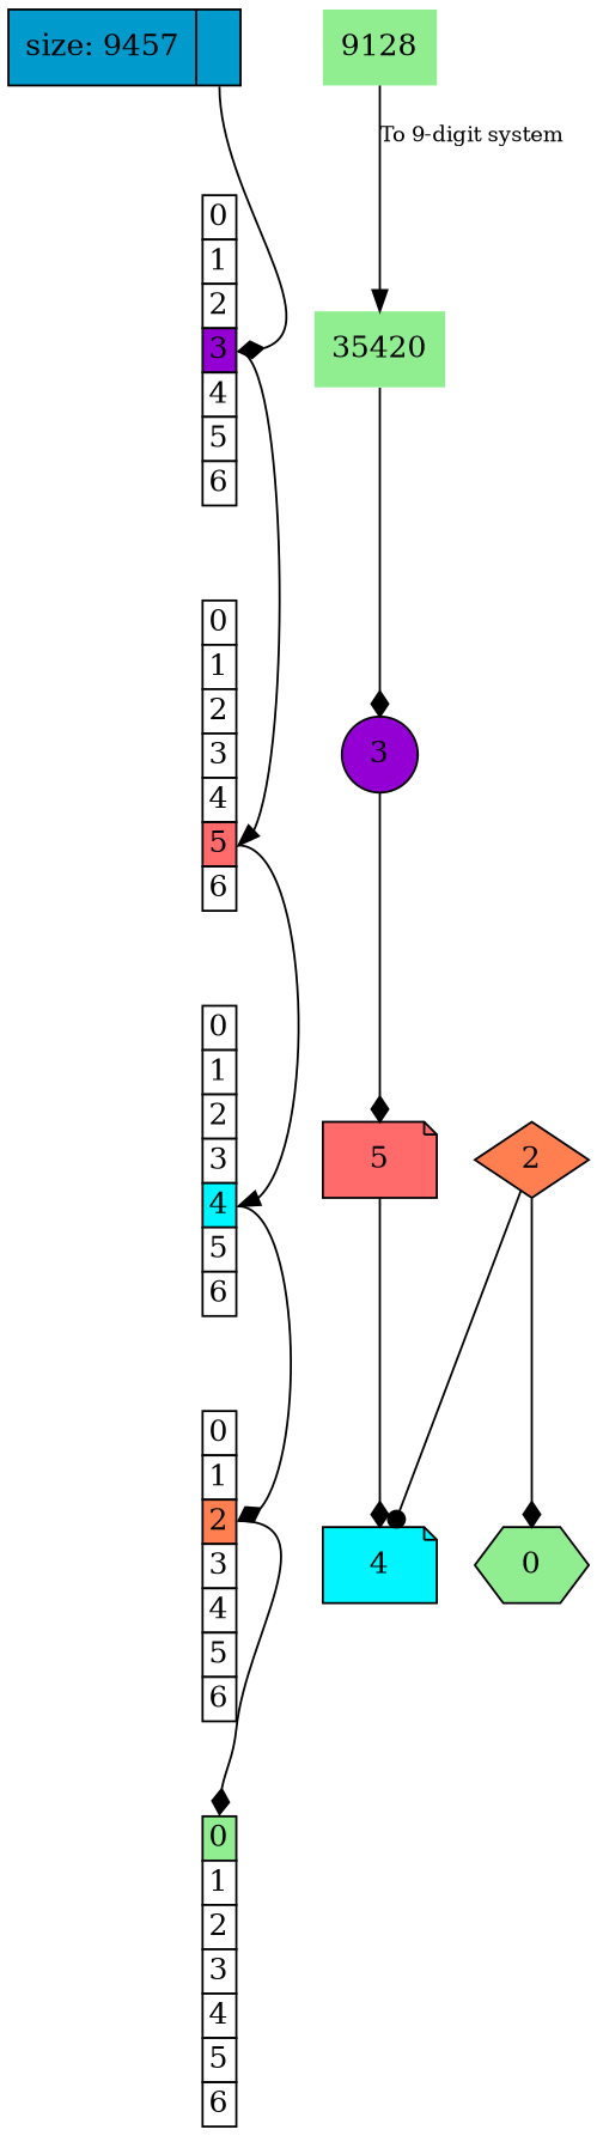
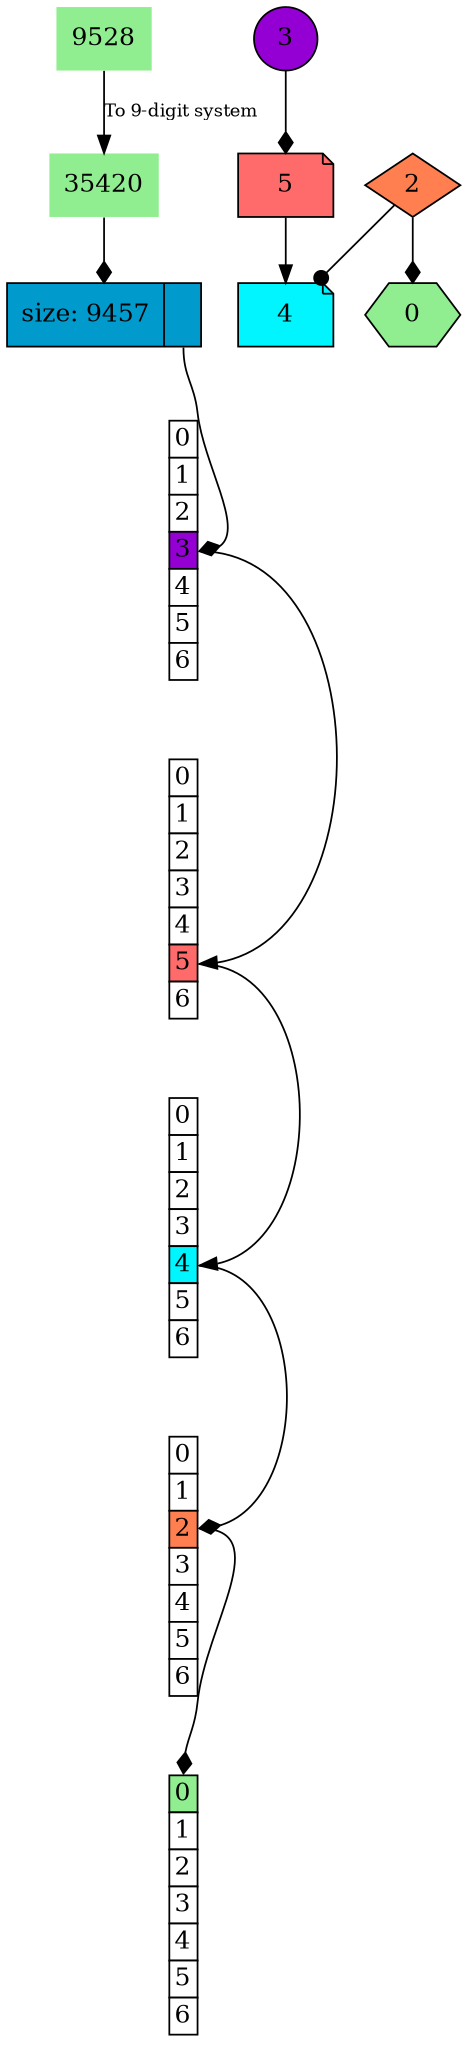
  digraph {
    rankdir=TB
    node [shape=none style=filled]
    edge [arrowhead=diamond fontsize=10]
    n1 [fillcolor=deepskyblue3 label="<f0> size: 9457 | <f1>" shape=record]
    n2 [label=<<table border="0" cellspacing="0">          <tr><td port="f10" border="1" bgcolor="white">0</td></tr>          <tr><td port="f11" border="1" bgcolor="white">1</td></tr>          <tr><td port="f12" border="1" bgcolor="white">2</td></tr>          <tr><td port="f13" border="1" bgcolor="darkviolet">3</td></tr>          <tr><td port="f14" border="1" bgcolor="white">4</td></tr>          <tr><td port="f15" border="1" bgcolor="white">5</td></tr>          <tr><td port="f16" border="1" bgcolor="white">6</td></tr>          </table>> style=""]
    n3 [label=<<table border="0" cellspacing="0">          <tr><td port="f20" border="1" bgcolor="white">0</td></tr>          <tr><td port="f21" border="1" bgcolor="white">1</td></tr>          <tr><td port="f22" border="1" bgcolor="white">2</td></tr>          <tr><td port="f23" border="1" bgcolor="white">3</td></tr>          <tr><td port="f24" border="1" bgcolor="white">4</td></tr>          <tr><td port="f25" border="1" bgcolor="indianred1">5</td></tr>          <tr><td port="f26" border="1" bgcolor="white">6</td></tr>          </table>> style=""]
    n4 [label=<<table border="0" cellspacing="0">          <tr><td port="f30" border="1" bgcolor="white">0</td></tr>          <tr><td port="f31" border="1" bgcolor="white">1</td></tr>          <tr><td port="f32" border="1" bgcolor="white">2</td></tr>          <tr><td port="f33" border="1" bgcolor="white">3</td></tr>          <tr><td port="f34" border="1" bgcolor="turquoise1">4</td></tr>          <tr><td port="f35" border="1" bgcolor="white">5</td></tr>          <tr><td port="f36" border="1" bgcolor="white">6</td></tr>          </table>> style=""]
    n5 [label=<<table border="0" cellspacing="0">          <tr><td port="f40" border="1" bgcolor="white">0</td></tr>          <tr><td port="f41" border="1" bgcolor="white">1</td></tr>          <tr><td port="f42" border="1" bgcolor="coral">2</td></tr>          <tr><td port="f43" border="1" bgcolor="white">3</td></tr>          <tr><td port="f44" border="1" bgcolor="white">4</td></tr>          <tr><td port="f45" border="1" bgcolor="white">5</td></tr>          <tr><td port="f46" border="1" bgcolor="white">6</td></tr>          </table>> style=""]
    n6 [label=<<table border="0" cellspacing="0">          <tr><td port="f50" border="1" bgcolor="lightgreen">0</td></tr>          <tr><td port="f51" border="1" bgcolor="white">1</td></tr>          <tr><td port="f52" border="1" bgcolor="white">2</td></tr>          <tr><td port="f53" border="1" bgcolor="white">3</td></tr>          <tr><td port="f54" border="1" bgcolor="white">4</td></tr>          <tr><td port="f55" border="1" bgcolor="white">5</td></tr>          <tr><td port="f56" border="1" bgcolor="white">6</td></tr>          </table>> style=""]
-   n7 [fillcolor=lightgreen label=9128]
+   n7 [fillcolor=lightgreen label=9528]
    n8 [fillcolor=lightgreen label=35420]
    n9 [fillcolor=darkviolet label=3 shape=circle]
    n10 [fillcolor=indianred1 label=5 shape=note]
    n11 [fillcolor=turquoise1 label=4 shape=note]
    n12 [fillcolor=coral label=2 shape=diamond]
    n13 [fillcolor=lightgreen label=0 shape=hexagon]
    subgraph sub_1 {
      n1
      n2
      n3
      n4
      n5
      n6
    }
    subgraph sub_2 {
      n7
      n8
      n9
      n10
      n11
      n12
      n13
    }
    n1 -> n2 [headport=f13 tailport=f1 fontsize=""]
    n2 -> n3 [arrowhead=normal headport=f25 tailport=f13 fontsize=""]
    n3 -> n4 [arrowhead=normal headport=f34 tailport=f25 fontsize=""]
    n4 -> n5 [headport=f42 tailport=f34 fontsize=""]
    n5 -> n6 [headport=f50 tailport=f42 fontsize=""]
    n7 -> n8 [arrowhead=normal label="To 9-digit system"]
-   n8 -> n9
+   n8 -> n1
    n9 -> n10
-   n10 -> n11
+   n10 -> n11 [arrowhead=normal]
    n12 -> n11 [arrowhead=dot]
    n12 -> n13
  }
